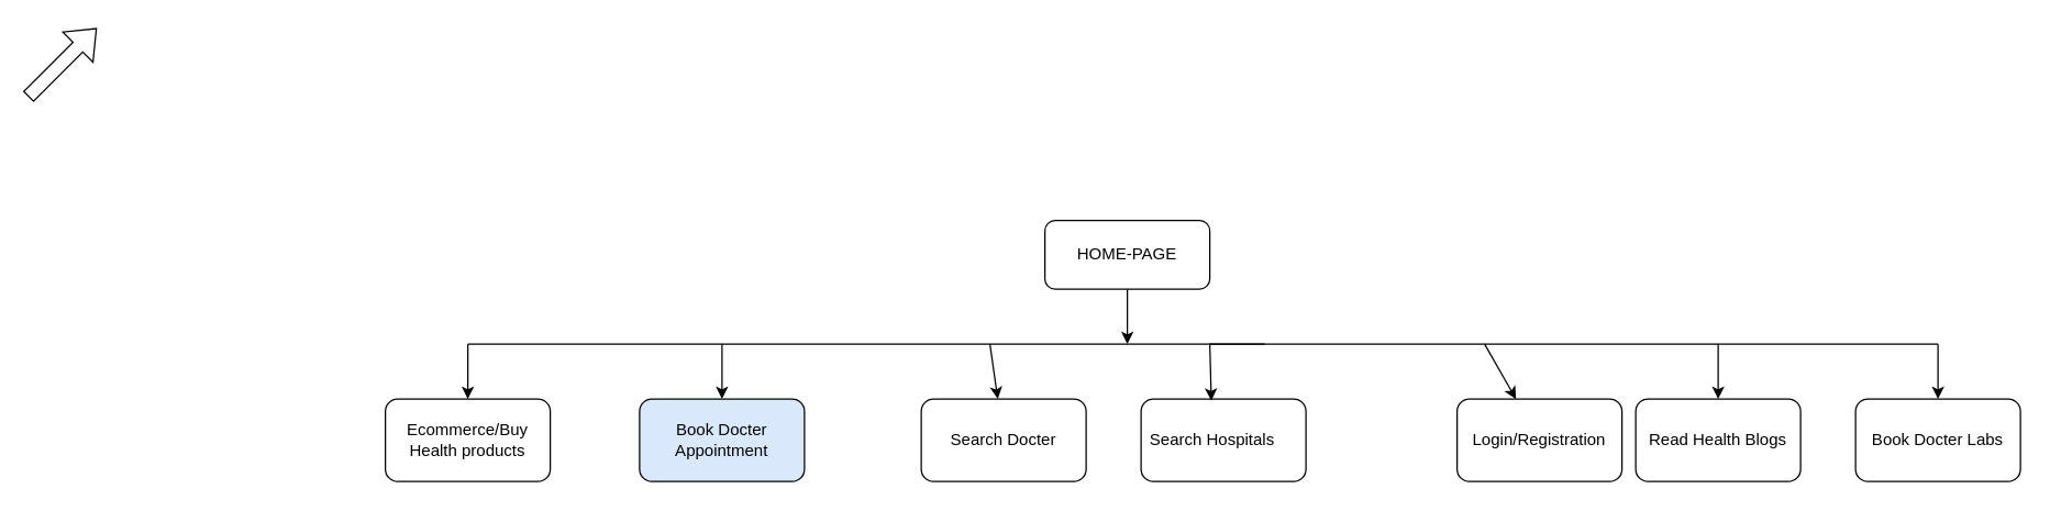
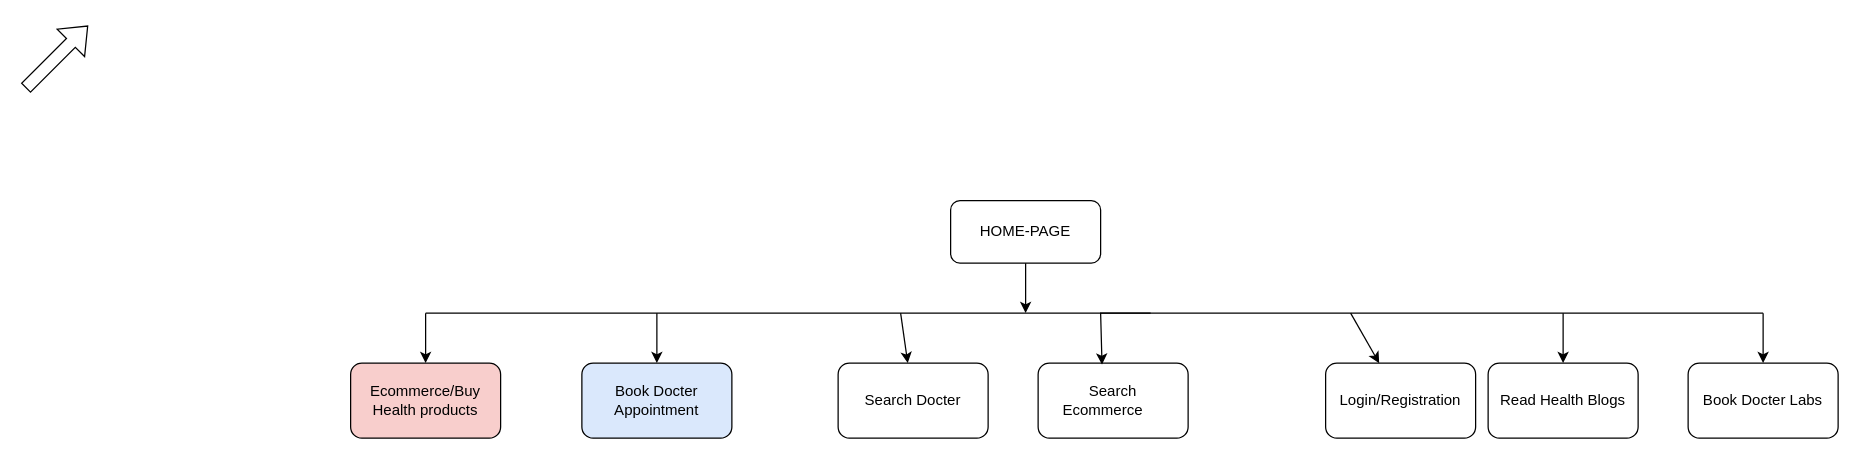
  <mxCell id="0" />
  <mxCell id="1" parent="0" />
  <mxCell id="2" value="HOME-PAGE" style="rounded=1;whiteSpace=wrap;html=1;" vertex="1" parent="1"><mxGeometry x="760" y="160" width="120" height="50" as="geometry" /></mxCell>
- <mxCell id="3" value="Ecommerce/Buy Health products" style="rounded=1;whiteSpace=wrap;html=1;" vertex="1" parent="1"><mxGeometry y="290" width="120" height="60" as="geometry" x="280" /></mxCell>
+ <mxCell id="3" value="Ecommerce/Buy Health products" style="rounded=1;whiteSpace=wrap;html=1;fillColor=#f8cecc;" vertex="1" parent="1"><mxGeometry y="290" width="120" height="60" as="geometry" x="280" /></mxCell>
  <mxCell id="4" value="Book Docter Appointment" style="rounded=1;whiteSpace=wrap;html=1;fillColor=#dae8fc;" vertex="1" parent="1"><mxGeometry x="465" y="290" width="120" height="60" as="geometry" /></mxCell>
  <mxCell id="5" value="Search Docter" style="rounded=1;whiteSpace=wrap;html=1;" vertex="1" parent="1"><mxGeometry x="670" y="290" width="120" height="60" as="geometry" /></mxCell>
- <mxCell id="6" value="Search Hospitals&lt;span style=&quot;white-space: pre&quot;&gt;&#09;&lt;/span&gt;" style="rounded=1;whiteSpace=wrap;html=1;" vertex="1" parent="1"><mxGeometry x="830" y="290" width="120" height="60" as="geometry" /></mxCell>
+ <mxCell id="6" value="Search Ecommerce&lt;span style=&quot;white-space: pre&quot;&gt;&#09;&lt;/span&gt;" style="rounded=1;whiteSpace=wrap;html=1;" vertex="1" parent="1"><mxGeometry x="830" y="290" width="120" height="60" as="geometry" /></mxCell>
  <mxCell id="7" value="Login/Registration" style="rounded=1;whiteSpace=wrap;html=1;" vertex="1" parent="1"><mxGeometry x="1060" y="290" width="120" height="60" as="geometry" /></mxCell>
  <mxCell id="8" value="" style="endArrow=none;html=1;rounded=0;" edge="1" parent="1"><mxGeometry width="50" height="50" relative="1" as="geometry"><mxPoint x="340" y="250" as="sourcePoint" /><mxPoint x="1410" y="250" as="targetPoint" /></mxGeometry></mxCell>
  <mxCell id="9" value="" style="endArrow=classic;html=1;rounded=0;entryX=0.5;entryY=0;entryDx=0;entryDy=0;" edge="1" parent="1" target="3"><mxGeometry width="50" height="50" relative="1" as="geometry"><mxPoint x="340" y="250" as="sourcePoint" /><mxPoint x="840" y="410" as="targetPoint" /><Array as="points"><mxPoint x="340" y="250" /></Array></mxGeometry></mxCell>
  <mxCell id="10" value="" style="endArrow=classic;html=1;rounded=0;exitX=0.5;exitY=1;exitDx=0;exitDy=0;" edge="1" parent="1" source="2"><mxGeometry width="50" height="50" relative="1" as="geometry"><mxPoint x="710" y="210" as="sourcePoint" /><mxPoint x="820" y="250" as="targetPoint" /></mxGeometry></mxCell>
  <mxCell id="11" value="Read Health Blogs" style="rounded=1;whiteSpace=wrap;html=1;" vertex="1" parent="1"><mxGeometry x="1190" y="290" width="120" height="60" as="geometry" /></mxCell>
  <mxCell id="12" value="Book Docter Labs" style="rounded=1;whiteSpace=wrap;html=1;" vertex="1" parent="1"><mxGeometry x="1350" y="290" width="120" height="60" as="geometry" /></mxCell>
  <mxCell id="13" value="" style="endArrow=classic;html=1;rounded=0;entryX=0.5;entryY=0;entryDx=0;entryDy=0;" edge="1" parent="1" target="12"><mxGeometry width="50" height="50" relative="1" as="geometry"><mxPoint x="1410" y="250" as="sourcePoint" /><mxPoint x="920" y="330" as="targetPoint" /></mxGeometry></mxCell>
  <mxCell id="14" value="" style="endArrow=classic;html=1;rounded=0;entryX=0.5;entryY=0;entryDx=0;entryDy=0;" edge="1" parent="1" target="4"><mxGeometry width="50" height="50" relative="1" as="geometry"><mxPoint x="525" y="250" as="sourcePoint" /><mxPoint x="920" y="330" as="targetPoint" /></mxGeometry></mxCell>
  <mxCell id="15" value="" style="endArrow=classic;html=1;rounded=0;" edge="1" parent="1" target="5"><mxGeometry width="50" height="50" relative="1" as="geometry"><mxPoint x="720" y="250" as="sourcePoint" /><mxPoint x="920" y="330" as="targetPoint" /></mxGeometry></mxCell>
  <mxCell id="16" value="" style="endArrow=classic;html=1;rounded=0;entryX=0.426;entryY=0.02;entryDx=0;entryDy=0;entryPerimeter=0;" edge="1" parent="1" target="6"><mxGeometry width="50" height="50" relative="1" as="geometry"><mxPoint x="920" y="250" as="sourcePoint" /><mxPoint x="730" y="300" as="targetPoint" /><Array as="points"><mxPoint x="880" y="250" /></Array></mxGeometry></mxCell>
  <mxCell id="17" value="" style="endArrow=classic;html=1;rounded=0;" edge="1" parent="1" target="7"><mxGeometry width="50" height="50" relative="1" as="geometry"><mxPoint x="1080" y="250" as="sourcePoint" /><mxPoint x="920" y="330" as="targetPoint" /></mxGeometry></mxCell>
  <mxCell id="18" value="" style="endArrow=classic;html=1;rounded=0;entryX=0.5;entryY=0;entryDx=0;entryDy=0;" edge="1" parent="1" target="11"><mxGeometry width="50" height="50" relative="1" as="geometry"><mxPoint x="1250" y="250" as="sourcePoint" /><mxPoint x="920" y="330" as="targetPoint" /></mxGeometry></mxCell>
  <mxCell id="19" value="" style="shape=flexArrow;endArrow=classic;html=1;rounded=0;" edge="1" parent="1"><mxGeometry width="50" height="50" relative="1" as="geometry"><mxPoint x="20" y="70" as="sourcePoint" /><mxPoint x="70" y="20" as="targetPoint" /></mxGeometry></mxCell>
